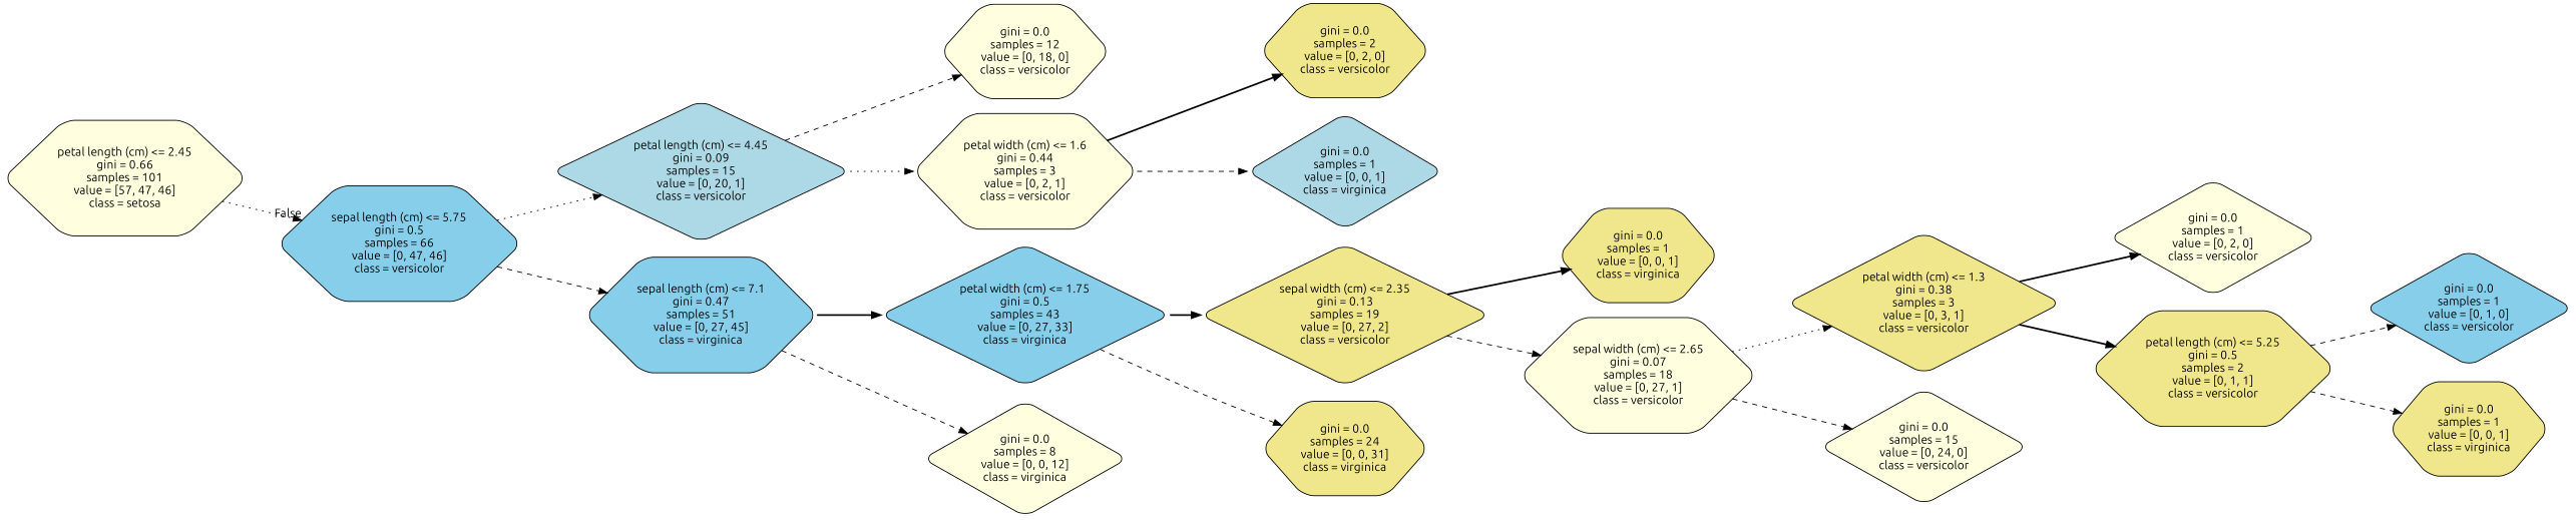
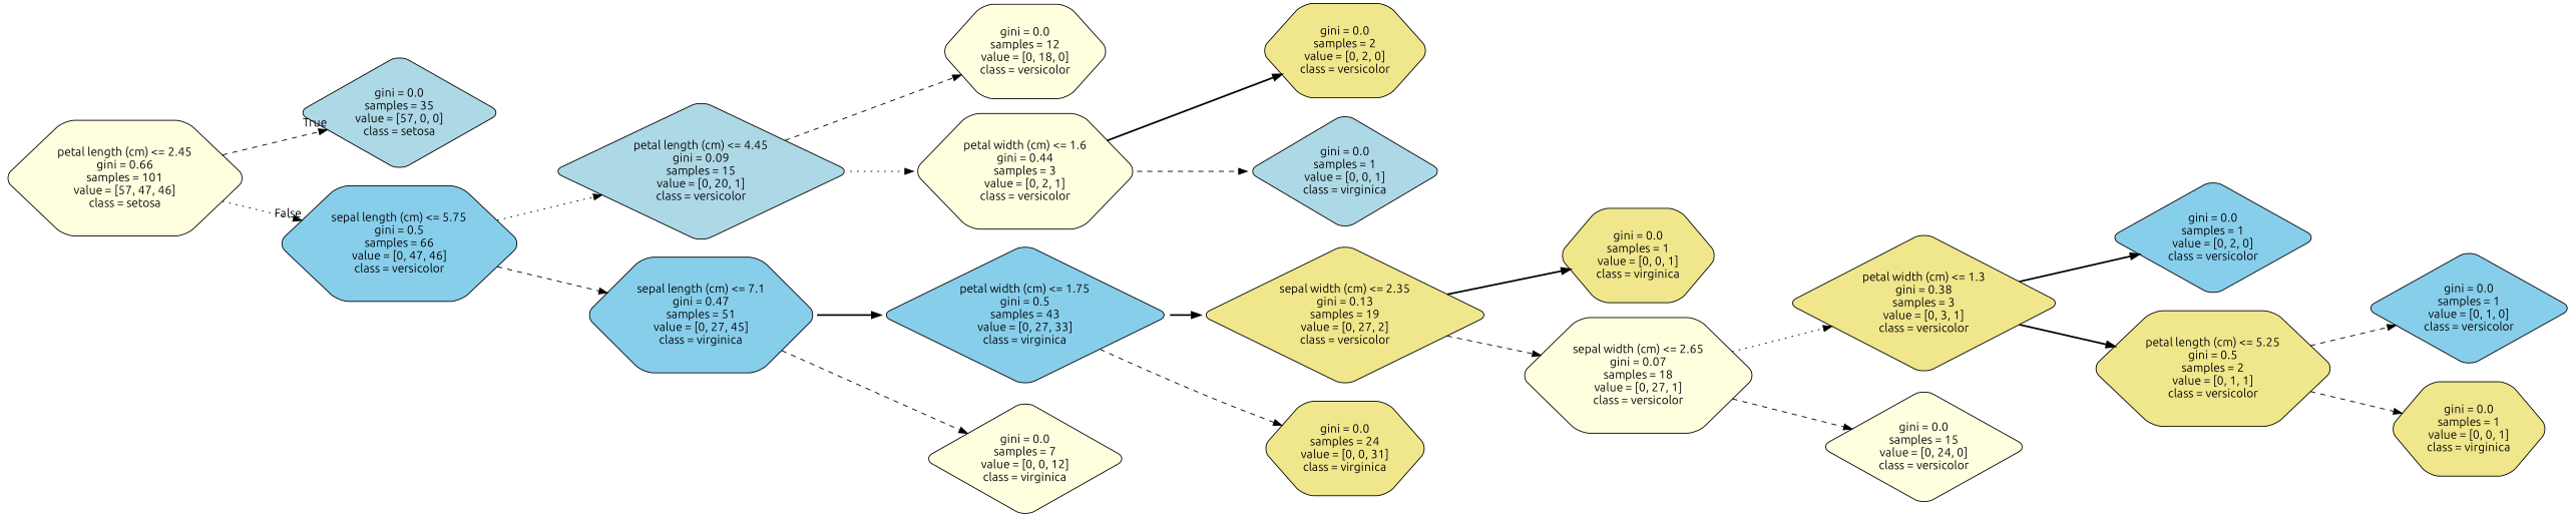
  digraph {
    fontname=Ubuntu
    rankdir=LR
    node [color=black fillcolor=khaki fontname=Ubuntu shape=hexagon style="filled, rounded"]
    edge [fontname=Ubuntu style=dashed]
    n1 [fillcolor=lightyellow label="petal length (cm) <= 2.45\ngini = 0.66\nsamples = 101\nvalue = [57, 47, 46]\nclass = setosa"]
+   n2 [fillcolor=lightblue label="gini = 0.0\nsamples = 35\nvalue = [57, 0, 0]\nclass = setosa" shape=diamond]
    n3 [fillcolor=skyblue label="sepal length (cm) <= 5.75\ngini = 0.5\nsamples = 66\nvalue = [0, 47, 46]\nclass = versicolor"]
    n4 [fillcolor=lightblue label="petal length (cm) <= 4.45\ngini = 0.09\nsamples = 15\nvalue = [0, 20, 1]\nclass = versicolor" shape=diamond]
    n5 [fillcolor=skyblue label="sepal length (cm) <= 7.1\ngini = 0.47\nsamples = 51\nvalue = [0, 27, 45]\nclass = virginica"]
    n6 [fillcolor=lightyellow label="gini = 0.0\nsamples = 12\nvalue = [0, 18, 0]\nclass = versicolor"]
    n7 [fillcolor=lightyellow label="petal width (cm) <= 1.6\ngini = 0.44\nsamples = 3\nvalue = [0, 2, 1]\nclass = versicolor"]
    n8 [fillcolor=skyblue label="petal width (cm) <= 1.75\ngini = 0.5\nsamples = 43\nvalue = [0, 27, 33]\nclass = virginica" shape=diamond]
-   n9 [fillcolor=lightyellow label="gini = 0.0\nsamples = 8\nvalue = [0, 0, 12]\nclass = virginica" shape=diamond]
+   n9 [fillcolor=lightyellow label="gini = 0.0\nsamples = 7\nvalue = [0, 0, 12]\nclass = virginica" shape=diamond]
    n10 [label="gini = 0.0\nsamples = 2\nvalue = [0, 2, 0]\nclass = versicolor"]
    n11 [fillcolor=lightblue label="gini = 0.0\nsamples = 1\nvalue = [0, 0, 1]\nclass = virginica" shape=diamond]
    n12 [label="sepal width (cm) <= 2.35\ngini = 0.13\nsamples = 19\nvalue = [0, 27, 2]\nclass = versicolor" shape=diamond]
    n13 [label="gini = 0.0\nsamples = 24\nvalue = [0, 0, 31]\nclass = virginica"]
    n14 [label="gini = 0.0\nsamples = 1\nvalue = [0, 0, 1]\nclass = virginica"]
    n15 [fillcolor=lightyellow label="sepal width (cm) <= 2.65\ngini = 0.07\nsamples = 18\nvalue = [0, 27, 1]\nclass = versicolor"]
    n16 [label="petal width (cm) <= 1.3\ngini = 0.38\nsamples = 3\nvalue = [0, 3, 1]\nclass = versicolor" shape=diamond]
    n17 [fillcolor=lightyellow label="gini = 0.0\nsamples = 15\nvalue = [0, 24, 0]\nclass = versicolor" shape=diamond]
-   n18 [fillcolor=lightyellow label="gini = 0.0\nsamples = 1\nvalue = [0, 2, 0]\nclass = versicolor" shape=diamond]
+   n18 [fillcolor=skyblue label="gini = 0.0\nsamples = 1\nvalue = [0, 2, 0]\nclass = versicolor" shape=diamond]
    n19 [label="petal length (cm) <= 5.25\ngini = 0.5\nsamples = 2\nvalue = [0, 1, 1]\nclass = versicolor"]
    n20 [fillcolor=skyblue label="gini = 0.0\nsamples = 1\nvalue = [0, 1, 0]\nclass = versicolor" shape=diamond]
    n21 [label="gini = 0.0\nsamples = 1\nvalue = [0, 0, 1]\nclass = virginica"]
+   n1 -> n2 [headlabel=True labelangle=45 labeldistance=2.5]
    n1 -> n3 [headlabel=False labelangle=-45 labeldistance=2.5 style=dotted]
    n3 -> n4 [style=dotted]
    n3 -> n5
    n4 -> n6
    n4 -> n7 [style=dotted]
    n5 -> n8 [style=bold]
    n5 -> n9
    n7 -> n10 [style=bold]
    n7 -> n11
    n8 -> n12 [style=bold]
    n8 -> n13
    n12 -> n14 [style=bold]
    n12 -> n15
    n15 -> n16 [style=dotted]
    n15 -> n17
    n16 -> n18 [style=bold]
    n16 -> n19 [style=bold]
    n19 -> n20
    n19 -> n21
  }
